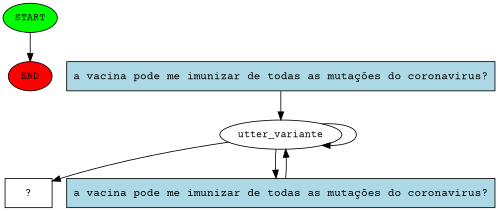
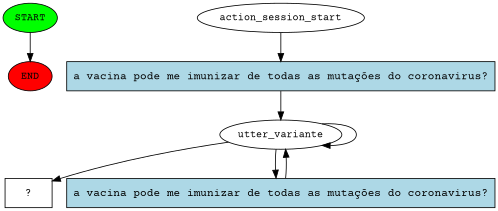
  digraph {
    fontname="Courier Prime"
    node [fontname="Courier Prime" fontsize=12 style=filled]
    edge [fontname="Courier Prime"]
    n1 [fillcolor=green label=START]
    n2 [fillcolor=red label=END]
+   n3 [label=action_session_start style=""]
    n4 [fillcolor=lightblue label="a vacina pode me imunizar de todas as mutações do coronavirus?" shape=rect fontsize=""]
    n5 [label=utter_variante style=""]
    n6 [label="  ?  " shape=rect fontsize="" style=""]
    n7 [fillcolor=lightblue label="a vacina pode me imunizar de todas as mutações do coronavirus?" shape=rect fontsize=""]
    n1 -> n2
+   n3 -> n4
    n4 -> n5
    n5 -> n5
    n5 -> n6
    n5 -> n7
    n7 -> n5
  }
